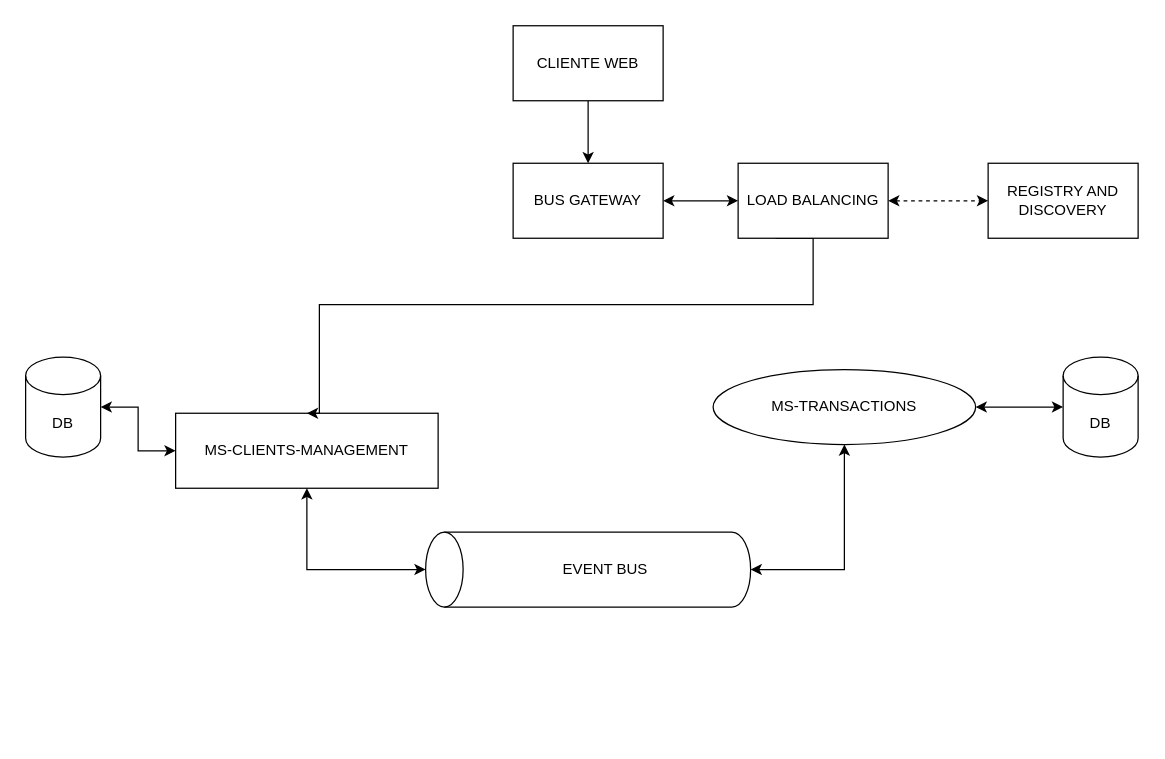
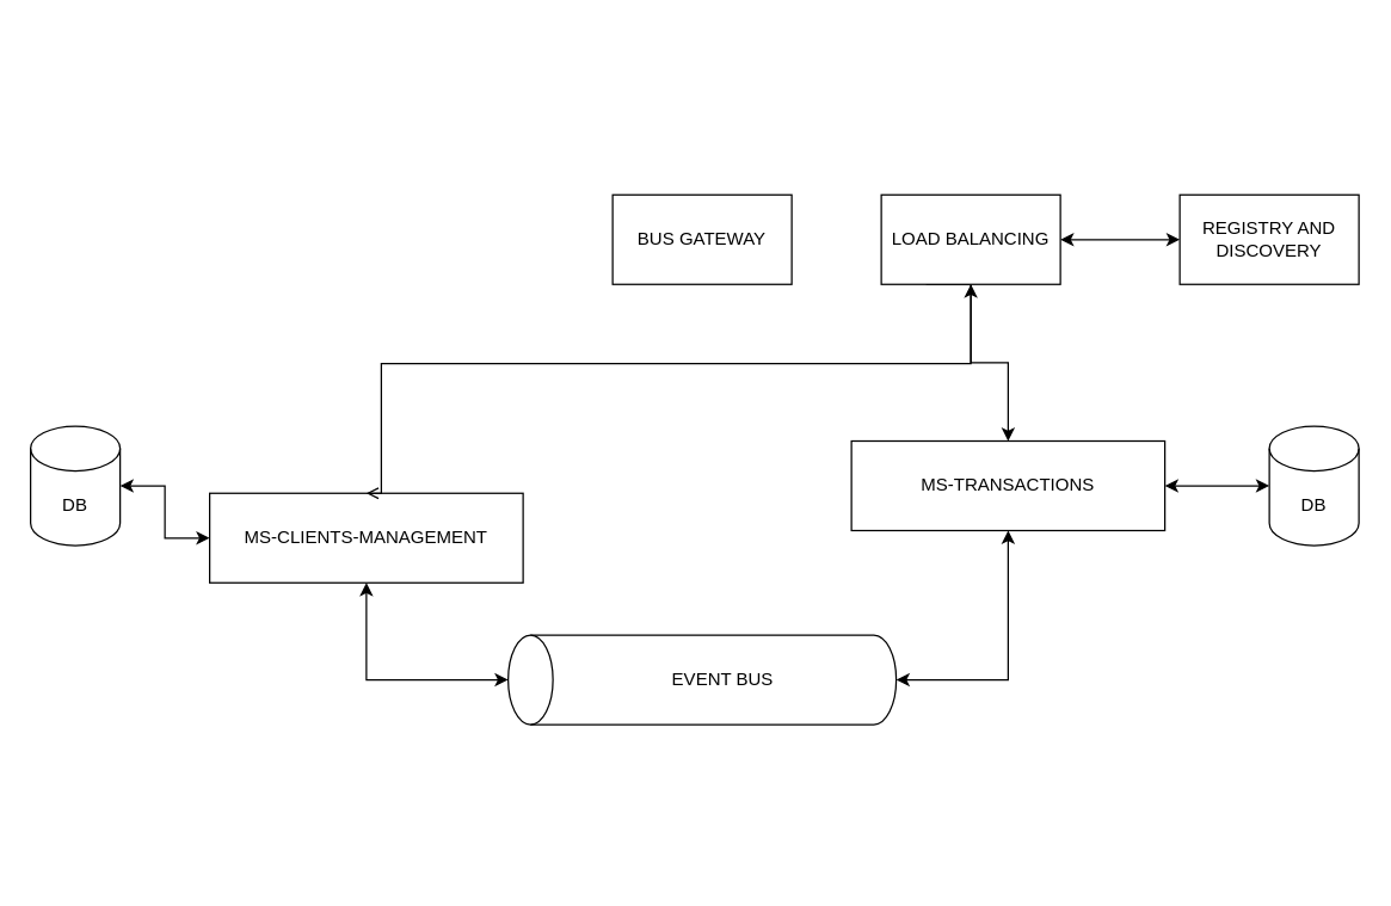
  <mxCell id="0" />
  <mxCell id="1" parent="0" />
- <mxCell id="2" style="edgeStyle=orthogonalEdgeStyle;rounded=0;orthogonalLoop=1;jettySize=auto;html=1;entryX=0.5;entryY=0;entryDx=0;entryDy=0;" edge="1" parent="1" source="3" target="5"><mxGeometry relative="1" as="geometry" /></mxCell>
- <mxCell id="3" value="CLIENTE WEB" style="rounded=0;whiteSpace=wrap;html=1;" vertex="1" parent="1"><mxGeometry x="410" y="20" width="120" height="60" as="geometry" /></mxCell>
- <mxCell id="4" style="edgeStyle=orthogonalEdgeStyle;rounded=0;orthogonalLoop=1;jettySize=auto;html=1;entryX=0;entryY=0.5;entryDx=0;entryDy=0;startArrow=classic;startFill=1;" edge="1" parent="1" source="5" target="19"><mxGeometry relative="1" as="geometry" /></mxCell>
  <mxCell id="5" value="BUS GATEWAY" style="rounded=0;whiteSpace=wrap;html=1;" vertex="1" parent="1"><mxGeometry x="410" y="130" width="120" height="60" as="geometry" /></mxCell>
  <mxCell id="6" value="MS-CLIENTS-MANAGEMENT" style="rounded=0;whiteSpace=wrap;html=1;" vertex="1" parent="1"><mxGeometry x="140" y="330" width="210" height="60" as="geometry" /></mxCell>
- <mxCell id="7" value="MS-TRANSACTIONS" style="ellipse;whiteSpace=wrap;html=1;" vertex="1" parent="1"><mxGeometry x="570" y="295" width="210" height="60" as="geometry" /></mxCell>
+ <mxCell id="7" value="MS-TRANSACTIONS" style="rounded=0;whiteSpace=wrap;html=1;" vertex="1" parent="1"><mxGeometry x="570" y="295" width="210" height="60" as="geometry" /></mxCell>
  <mxCell id="8" value="" style="shape=cylinder3;whiteSpace=wrap;html=1;boundedLbl=1;backgroundOutline=1;size=15;rotation=-90;" vertex="1" parent="1"><mxGeometry x="440" y="325" width="60" height="260" as="geometry" /></mxCell>
  <mxCell id="9" value="EVENT BUS" style="text;html=1;align=center;verticalAlign=middle;whiteSpace=wrap;rounded=0;" vertex="1" parent="1"><mxGeometry x="436" y="440" width="96" height="30" as="geometry" /></mxCell>
  <mxCell id="10" style="edgeStyle=orthogonalEdgeStyle;rounded=0;orthogonalLoop=1;jettySize=auto;html=1;entryX=0.5;entryY=0;entryDx=0;entryDy=0;entryPerimeter=0;startArrow=classic;startFill=1;" edge="1" parent="1" source="6" target="8"><mxGeometry relative="1" as="geometry" /></mxCell>
  <mxCell id="11" style="edgeStyle=orthogonalEdgeStyle;rounded=0;orthogonalLoop=1;jettySize=auto;html=1;entryX=0.5;entryY=1;entryDx=0;entryDy=0;entryPerimeter=0;startArrow=classic;startFill=1;" edge="1" parent="1" source="7" target="8"><mxGeometry relative="1" as="geometry" /></mxCell>
  <mxCell id="12" value="DB" style="shape=cylinder3;whiteSpace=wrap;html=1;boundedLbl=1;backgroundOutline=1;size=15;" vertex="1" parent="1"><mxGeometry x="20" y="285" width="60" height="80" as="geometry" /></mxCell>
  <mxCell id="13" style="edgeStyle=orthogonalEdgeStyle;rounded=0;orthogonalLoop=1;jettySize=auto;html=1;entryX=1;entryY=0.5;entryDx=0;entryDy=0;entryPerimeter=0;startArrow=classic;startFill=1;" edge="1" parent="1" source="6" target="12"><mxGeometry relative="1" as="geometry" /></mxCell>
  <mxCell id="14" value="DB" style="shape=cylinder3;whiteSpace=wrap;html=1;boundedLbl=1;backgroundOutline=1;size=15;" vertex="1" parent="1"><mxGeometry x="850" y="285" width="60" height="80" as="geometry" /></mxCell>
  <mxCell id="15" style="edgeStyle=orthogonalEdgeStyle;rounded=0;orthogonalLoop=1;jettySize=auto;html=1;entryX=0;entryY=0.5;entryDx=0;entryDy=0;entryPerimeter=0;startArrow=classic;startFill=1;" edge="1" parent="1" source="7" target="14"><mxGeometry relative="1" as="geometry" /></mxCell>
- <mxCell id="16" style="edgeStyle=orthogonalEdgeStyle;rounded=0;orthogonalLoop=1;jettySize=auto;html=1;entryX=0.5;entryY=0;entryDx=0;entryDy=0;exitX=0.25;exitY=1;exitDx=0;exitDy=0;" edge="1" parent="1" source="19" target="6"><mxGeometry relative="1" as="geometry"><Array as="points"><mxPoint x="650" y="190" /><mxPoint x="650" y="243" /><mxPoint x="255" y="243" /></Array></mxGeometry></mxCell>
- <mxCell id="18" style="edgeStyle=orthogonalEdgeStyle;rounded=0;orthogonalLoop=1;jettySize=auto;html=1;entryX=0;entryY=0.5;entryDx=0;entryDy=0;startArrow=classic;startFill=1;dashed=1;" edge="1" parent="1" source="19" target="20"><mxGeometry relative="1" as="geometry" /></mxCell>
+ <mxCell id="16" style="edgeStyle=orthogonalEdgeStyle;rounded=0;orthogonalLoop=1;jettySize=auto;html=1;entryX=0.5;entryY=0;entryDx=0;entryDy=0;exitX=0.25;exitY=1;exitDx=0;exitDy=0;endArrow=open;" edge="1" parent="1" source="19" target="6"><mxGeometry relative="1" as="geometry"><Array as="points"><mxPoint x="650" y="190" /><mxPoint x="650" y="243" /><mxPoint x="255" y="243" /></Array></mxGeometry></mxCell>
+ <mxCell id="17" style="edgeStyle=orthogonalEdgeStyle;rounded=0;orthogonalLoop=1;jettySize=auto;html=1;entryX=0.5;entryY=0;entryDx=0;entryDy=0;startArrow=classic;startFill=1;" edge="1" parent="1" source="19" target="7"><mxGeometry relative="1" as="geometry" /></mxCell>
+ <mxCell id="18" style="edgeStyle=orthogonalEdgeStyle;rounded=0;orthogonalLoop=1;jettySize=auto;html=1;entryX=0;entryY=0.5;entryDx=0;entryDy=0;startArrow=classic;startFill=1;" edge="1" parent="1" source="19" target="20"><mxGeometry relative="1" as="geometry" /></mxCell>
  <mxCell id="19" value="LOAD BALANCING" style="rounded=0;whiteSpace=wrap;html=1;" vertex="1" parent="1"><mxGeometry x="590" y="130" width="120" height="60" as="geometry" /></mxCell>
  <mxCell id="20" value="REGISTRY AND DISCOVERY" style="rounded=0;whiteSpace=wrap;html=1;" vertex="1" parent="1"><mxGeometry x="790" y="130" width="120" height="60" as="geometry" /></mxCell>
